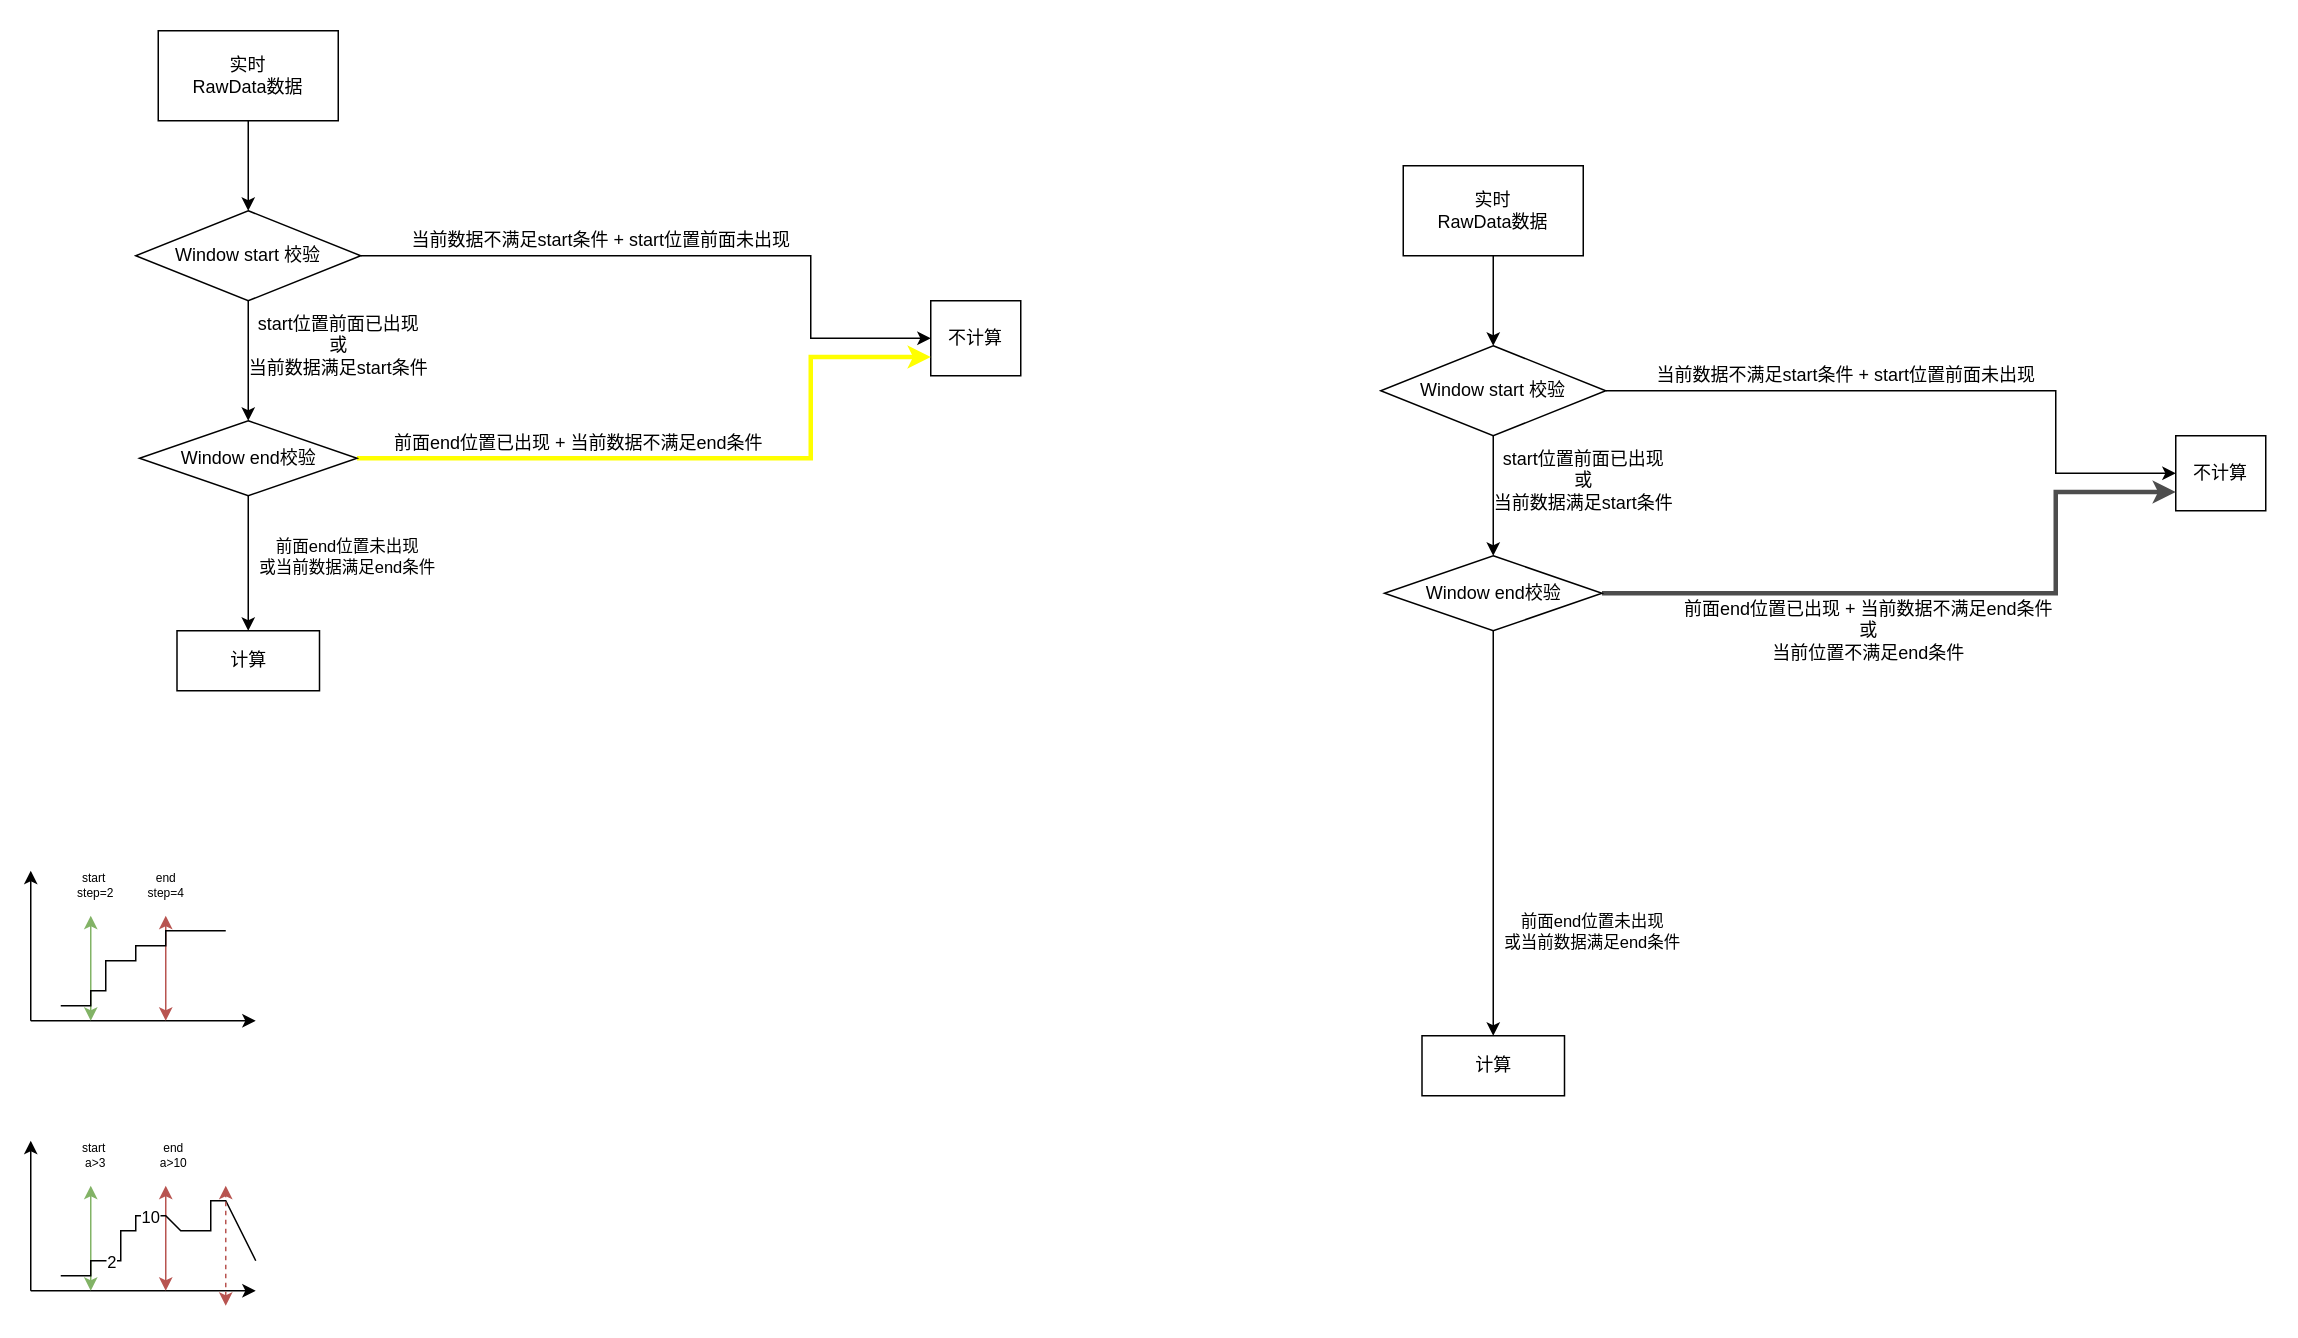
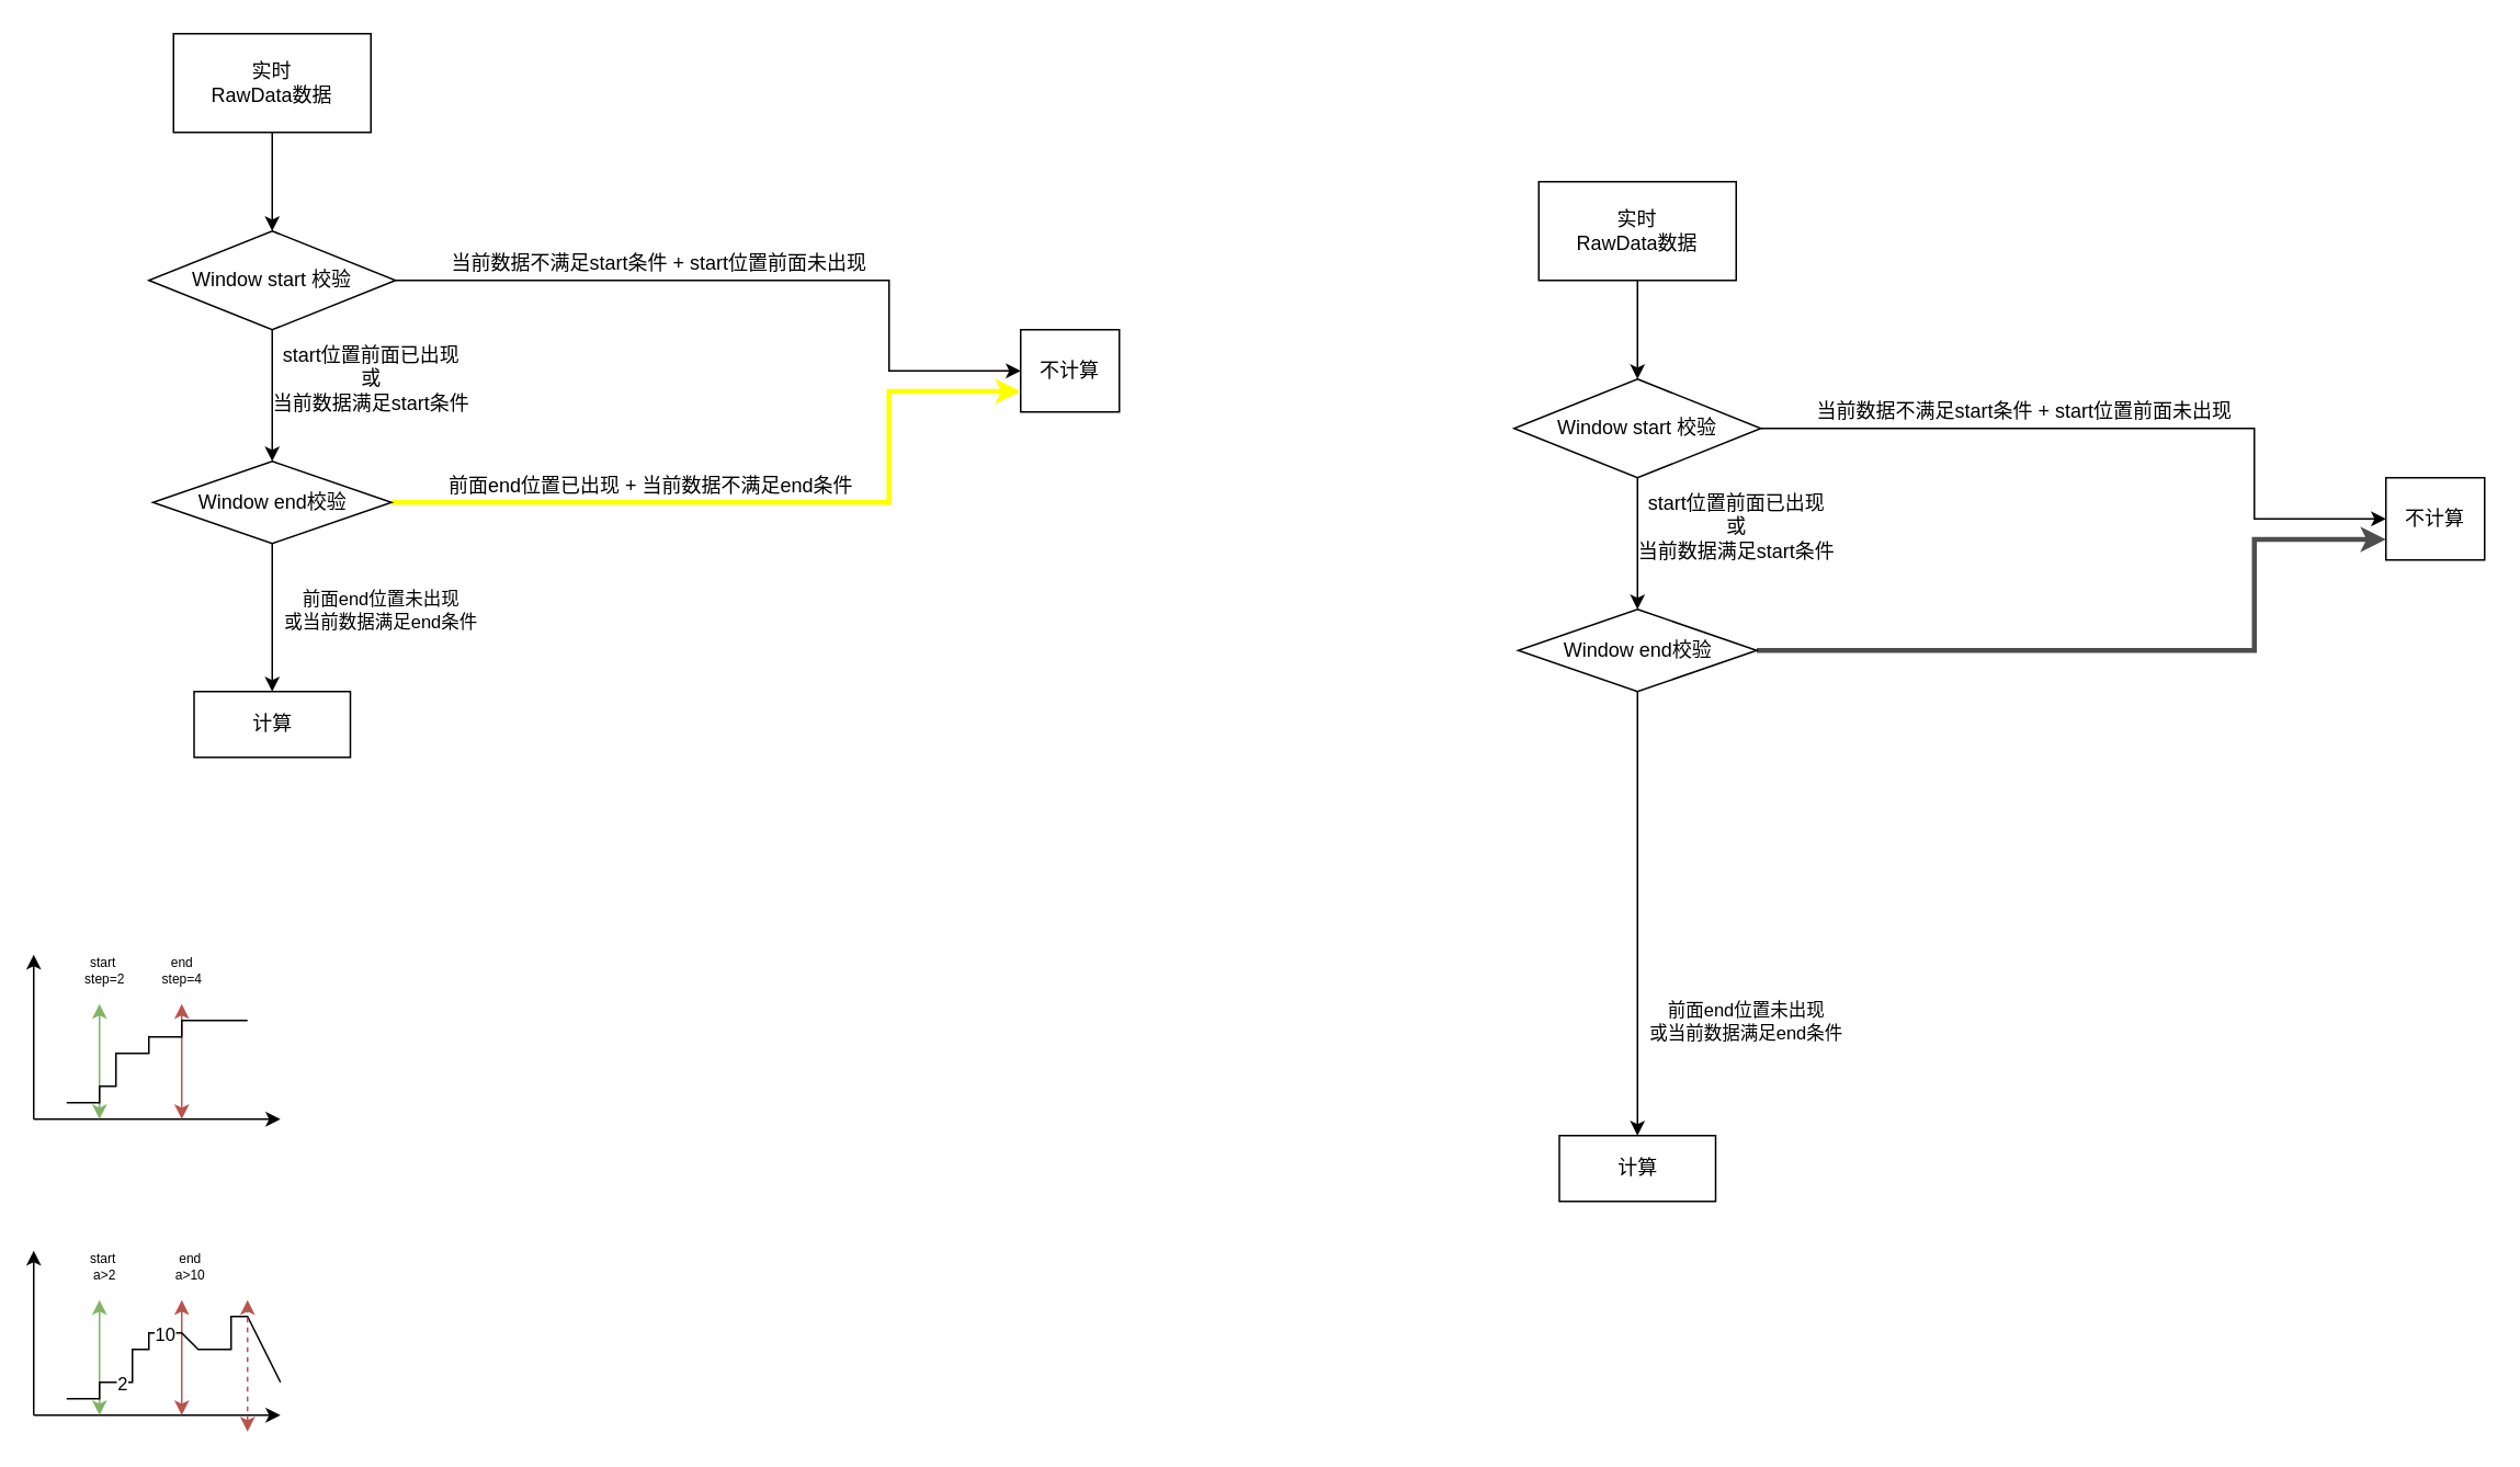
  <mxCell id="0" />
  <mxCell id="1" parent="0" />
  <mxCell id="2" value="" style="edgeStyle=orthogonalEdgeStyle;rounded=0;orthogonalLoop=1;jettySize=auto;html=1;" edge="1" parent="1" source="3" target="6"><mxGeometry relative="1" as="geometry" /></mxCell>
  <mxCell id="3" value="实时&lt;br&gt;RawData数据" style="rounded=0;whiteSpace=wrap;html=1;" vertex="1" parent="1"><mxGeometry x="105" y="20" width="120" height="60" as="geometry" /></mxCell>
  <mxCell id="4" value="" style="edgeStyle=orthogonalEdgeStyle;rounded=0;orthogonalLoop=1;jettySize=auto;html=1;" edge="1" parent="1" source="6" target="7"><mxGeometry relative="1" as="geometry"><Array as="points"><mxPoint x="540" y="170" /><mxPoint x="540" y="225" /></Array></mxGeometry></mxCell>
  <mxCell id="5" value="" style="edgeStyle=orthogonalEdgeStyle;rounded=0;orthogonalLoop=1;jettySize=auto;html=1;" edge="1" parent="1" source="6" target="12"><mxGeometry relative="1" as="geometry" /></mxCell>
  <mxCell id="6" value="Window start 校验" style="rhombus;whiteSpace=wrap;html=1;rounded=0;" vertex="1" parent="1"><mxGeometry x="90" y="140" width="150" height="60" as="geometry" /></mxCell>
  <mxCell id="7" value="不计算" style="whiteSpace=wrap;html=1;rounded=0;" vertex="1" parent="1"><mxGeometry x="620" y="200" width="60" height="50" as="geometry" /></mxCell>
  <mxCell id="8" value="当前数据不满足start条件 + start位置前面未出现" style="text;html=1;align=center;verticalAlign=middle;resizable=0;points=[];autosize=1;strokeColor=none;fillColor=none;" vertex="1" parent="1"><mxGeometry x="260" y="145" width="280" height="30" as="geometry" /></mxCell>
  <mxCell id="9" value="" style="edgeStyle=orthogonalEdgeStyle;rounded=0;orthogonalLoop=1;jettySize=auto;html=1;entryX=0;entryY=0.75;entryDx=0;entryDy=0;strokeColor=#FFFF00;strokeWidth=3;" edge="1" parent="1" source="12" target="7"><mxGeometry relative="1" as="geometry"><mxPoint x="630" y="350" as="targetPoint" /><Array as="points"><mxPoint x="540" y="305" /><mxPoint x="540" y="237" /></Array></mxGeometry></mxCell>
  <mxCell id="10" value="" style="edgeStyle=orthogonalEdgeStyle;rounded=0;orthogonalLoop=1;jettySize=auto;html=1;" edge="1" parent="1" source="12" target="15"><mxGeometry relative="1" as="geometry" /></mxCell>
  <mxCell id="11" value="前面end位置未出现&lt;br&gt;或当前数据满足end条件&lt;br&gt;" style="edgeLabel;html=1;align=center;verticalAlign=middle;resizable=0;points=[];" vertex="1" connectable="0" parent="10"><mxGeometry x="-0.454" relative="1" as="geometry"><mxPoint x="65" y="15" as="offset" /></mxGeometry></mxCell>
  <mxCell id="12" value="Window end校验" style="rhombus;whiteSpace=wrap;html=1;rounded=0;" vertex="1" parent="1"><mxGeometry x="92.5" y="280" width="145" height="50" as="geometry" /></mxCell>
  <mxCell id="13" value="start位置前面已出现&lt;br&gt;或&lt;br&gt;当前数据满足start条件" style="text;html=1;align=center;verticalAlign=middle;resizable=0;points=[];autosize=1;strokeColor=none;fillColor=none;" vertex="1" parent="1"><mxGeometry x="155" y="200" width="140" height="60" as="geometry" /></mxCell>
- <mxCell id="14" value="前面end位置已出现 + 当前数据不满足end条件" style="text;html=1;align=center;verticalAlign=middle;resizable=0;points=[];autosize=1;strokeColor=none;fillColor=none;" vertex="1" parent="1"><mxGeometry x="250" y="280" width="270" height="30" as="geometry" /></mxCell>
+ <mxCell id="14" value="前面end位置已出现 + 当前数据不满足end条件" style="text;html=1;align=center;verticalAlign=middle;resizable=0;points=[];autosize=1;strokeColor=none;fillColor=none;" vertex="1" parent="1"><mxGeometry x="260" y="280" width="270" height="30" as="geometry" /></mxCell>
  <mxCell id="15" value="计算" style="whiteSpace=wrap;html=1;rounded=0;" vertex="1" parent="1"><mxGeometry x="117.5" y="420" width="95" height="40" as="geometry" /></mxCell>
  <mxCell id="16" value="" style="endArrow=classic;html=1;rounded=0;" edge="1" parent="1"><mxGeometry width="50" height="50" relative="1" as="geometry"><mxPoint x="20" y="680" as="sourcePoint" /><mxPoint x="170" y="680" as="targetPoint" /></mxGeometry></mxCell>
  <mxCell id="17" value="" style="endArrow=classic;html=1;rounded=0;" edge="1" parent="1"><mxGeometry width="50" height="50" relative="1" as="geometry"><mxPoint x="20" y="680" as="sourcePoint" /><mxPoint x="20" y="580" as="targetPoint" /></mxGeometry></mxCell>
  <mxCell id="18" value="" style="endArrow=classic;startArrow=classic;html=1;rounded=0;fillColor=#d5e8d4;strokeColor=#82b366;" edge="1" parent="1"><mxGeometry width="50" height="50" relative="1" as="geometry"><mxPoint x="60" y="680" as="sourcePoint" /><mxPoint x="60" y="610" as="targetPoint" /></mxGeometry></mxCell>
  <mxCell id="19" value="" style="endArrow=classic;startArrow=classic;html=1;rounded=0;fillColor=#f8cecc;strokeColor=#b85450;" edge="1" parent="1"><mxGeometry width="50" height="50" relative="1" as="geometry"><mxPoint x="110" y="680" as="sourcePoint" /><mxPoint x="110" y="610" as="targetPoint" /></mxGeometry></mxCell>
  <mxCell id="20" value="" style="endArrow=none;html=1;rounded=0;" edge="1" parent="1"><mxGeometry width="50" height="50" relative="1" as="geometry"><mxPoint x="40" y="670" as="sourcePoint" /><mxPoint x="150" y="620" as="targetPoint" /><Array as="points"><mxPoint x="60" y="670" /><mxPoint x="60" y="660" /><mxPoint x="70" y="660" /><mxPoint x="70" y="640" /><mxPoint x="90" y="640" /><mxPoint x="90" y="630" /><mxPoint x="110" y="630" /><mxPoint x="110" y="620" /></Array></mxGeometry></mxCell>
  <mxCell id="21" value="&lt;font style=&quot;font-size: 8px;&quot;&gt;start&amp;nbsp;&lt;br style=&quot;&quot;&gt;step=2&lt;/font&gt;" style="text;html=1;align=center;verticalAlign=middle;resizable=0;points=[];autosize=1;strokeColor=none;fillColor=none;fontSize=5;" vertex="1" parent="1"><mxGeometry x="32.5" y="570" width="60" height="40" as="geometry" /></mxCell>
  <mxCell id="22" value="&lt;font style=&quot;font-size: 8px;&quot;&gt;end&lt;br style=&quot;&quot;&gt;step=4&lt;/font&gt;" style="text;html=1;align=center;verticalAlign=middle;resizable=0;points=[];autosize=1;strokeColor=none;fillColor=none;fontSize=5;" vertex="1" parent="1"><mxGeometry x="80" y="570" width="60" height="40" as="geometry" /></mxCell>
  <mxCell id="23" value="" style="endArrow=classic;html=1;rounded=0;" edge="1" parent="1"><mxGeometry width="50" height="50" relative="1" as="geometry"><mxPoint x="20" y="860" as="sourcePoint" /><mxPoint x="170" y="860" as="targetPoint" /></mxGeometry></mxCell>
  <mxCell id="24" value="" style="endArrow=classic;html=1;rounded=0;" edge="1" parent="1"><mxGeometry width="50" height="50" relative="1" as="geometry"><mxPoint x="20" y="860" as="sourcePoint" /><mxPoint x="20" y="760" as="targetPoint" /></mxGeometry></mxCell>
  <mxCell id="25" value="" style="endArrow=classic;startArrow=classic;html=1;rounded=0;fillColor=#d5e8d4;strokeColor=#82b366;" edge="1" parent="1"><mxGeometry width="50" height="50" relative="1" as="geometry"><mxPoint x="60" y="860" as="sourcePoint" /><mxPoint x="60" y="790" as="targetPoint" /></mxGeometry></mxCell>
  <mxCell id="26" value="" style="endArrow=classic;startArrow=classic;html=1;rounded=0;fillColor=#f8cecc;strokeColor=#b85450;" edge="1" parent="1"><mxGeometry width="50" height="50" relative="1" as="geometry"><mxPoint x="110" y="860" as="sourcePoint" /><mxPoint x="110" y="790" as="targetPoint" /></mxGeometry></mxCell>
  <mxCell id="27" value="" style="endArrow=none;html=1;rounded=0;" edge="1" parent="1"><mxGeometry width="50" height="50" relative="1" as="geometry"><mxPoint x="40" y="850" as="sourcePoint" /><mxPoint x="170" y="840" as="targetPoint" /><Array as="points"><mxPoint x="60" y="850" /><mxPoint x="60" y="840" /><mxPoint x="80" y="840" /><mxPoint x="80" y="830" /><mxPoint x="80" y="820" /><mxPoint x="90" y="820" /><mxPoint x="90" y="810" /><mxPoint x="110" y="810" /><mxPoint x="120" y="820" /><mxPoint x="140" y="820" /><mxPoint x="140" y="800" /><mxPoint x="150" y="800" /></Array></mxGeometry></mxCell>
  <mxCell id="28" value="10" style="edgeLabel;html=1;align=center;verticalAlign=middle;resizable=0;points=[];" vertex="1" connectable="0" parent="27"><mxGeometry x="0.231" y="1" relative="1" as="geometry"><mxPoint x="-31" y="-9" as="offset" /></mxGeometry></mxCell>
  <mxCell id="29" value="2" style="edgeLabel;html=1;align=center;verticalAlign=middle;resizable=0;points=[];" vertex="1" connectable="0" parent="27"><mxGeometry x="-0.604" relative="1" as="geometry"><mxPoint as="offset" /></mxGeometry></mxCell>
- <mxCell id="30" value="&lt;font style=&quot;font-size: 8px;&quot;&gt;start&amp;nbsp;&lt;br style=&quot;&quot;&gt;a&amp;gt;3&lt;/font&gt;" style="text;html=1;align=center;verticalAlign=middle;resizable=0;points=[];autosize=1;strokeColor=none;fillColor=none;fontSize=5;" vertex="1" parent="1"><mxGeometry x="37.5" y="750" width="50" height="40" as="geometry" /></mxCell>
+ <mxCell id="30" value="&lt;font style=&quot;font-size: 8px;&quot;&gt;start&amp;nbsp;&lt;br style=&quot;&quot;&gt;a&amp;gt;2&lt;/font&gt;" style="text;html=1;align=center;verticalAlign=middle;resizable=0;points=[];autosize=1;strokeColor=none;fillColor=none;fontSize=5;" vertex="1" parent="1"><mxGeometry x="37.5" y="750" width="50" height="40" as="geometry" /></mxCell>
  <mxCell id="31" value="&lt;font style=&quot;font-size: 8px;&quot;&gt;end&lt;br style=&quot;&quot;&gt;a&amp;gt;10&lt;/font&gt;" style="text;html=1;align=center;verticalAlign=middle;resizable=0;points=[];autosize=1;strokeColor=none;fillColor=none;fontSize=5;" vertex="1" parent="1"><mxGeometry x="90" y="750" width="50" height="40" as="geometry" /></mxCell>
  <mxCell id="32" value="" style="endArrow=classic;startArrow=classic;html=1;rounded=0;fillColor=#f8cecc;strokeColor=#b85450;dashed=1;" edge="1" parent="1"><mxGeometry width="50" height="50" relative="1" as="geometry"><mxPoint x="150" y="870" as="sourcePoint" /><mxPoint x="150" y="790" as="targetPoint" /></mxGeometry></mxCell>
  <mxCell id="33" value="" style="edgeStyle=orthogonalEdgeStyle;rounded=0;orthogonalLoop=1;jettySize=auto;html=1;" edge="1" parent="1" source="34" target="37"><mxGeometry relative="1" as="geometry" /></mxCell>
  <mxCell id="34" value="实时&lt;br&gt;RawData数据" style="rounded=0;whiteSpace=wrap;html=1;" vertex="1" parent="1"><mxGeometry x="935" y="110" width="120" height="60" as="geometry" /></mxCell>
  <mxCell id="35" value="" style="edgeStyle=orthogonalEdgeStyle;rounded=0;orthogonalLoop=1;jettySize=auto;html=1;" edge="1" parent="1" source="37" target="38"><mxGeometry relative="1" as="geometry"><Array as="points"><mxPoint x="1370" y="260" /><mxPoint x="1370" y="315" /></Array></mxGeometry></mxCell>
  <mxCell id="36" value="" style="edgeStyle=orthogonalEdgeStyle;rounded=0;orthogonalLoop=1;jettySize=auto;html=1;" edge="1" parent="1" source="37" target="43"><mxGeometry relative="1" as="geometry" /></mxCell>
  <mxCell id="37" value="Window start 校验" style="rhombus;whiteSpace=wrap;html=1;rounded=0;" vertex="1" parent="1"><mxGeometry x="920" y="230" width="150" height="60" as="geometry" /></mxCell>
  <mxCell id="38" value="不计算" style="whiteSpace=wrap;html=1;rounded=0;" vertex="1" parent="1"><mxGeometry x="1450" y="290" width="60" height="50" as="geometry" /></mxCell>
  <mxCell id="39" value="当前数据不满足start条件 + start位置前面未出现" style="text;html=1;align=center;verticalAlign=middle;resizable=0;points=[];autosize=1;strokeColor=none;fillColor=none;" vertex="1" parent="1"><mxGeometry x="1090" y="235" width="280" height="30" as="geometry" /></mxCell>
  <mxCell id="40" value="" style="edgeStyle=orthogonalEdgeStyle;rounded=0;orthogonalLoop=1;jettySize=auto;html=1;entryX=0;entryY=0.75;entryDx=0;entryDy=0;strokeColor=#4D4D4D;strokeWidth=3;" edge="1" parent="1" source="43" target="38"><mxGeometry relative="1" as="geometry"><mxPoint x="1460" y="440" as="targetPoint" /><Array as="points"><mxPoint x="1370" y="395" /><mxPoint x="1370" y="327" /></Array></mxGeometry></mxCell>
  <mxCell id="41" value="" style="edgeStyle=orthogonalEdgeStyle;rounded=0;orthogonalLoop=1;jettySize=auto;html=1;" edge="1" parent="1" source="43" target="46"><mxGeometry relative="1" as="geometry" /></mxCell>
  <mxCell id="42" value="前面end位置未出现&lt;br&gt;或当前数据满足end条件&lt;br&gt;" style="edgeLabel;html=1;align=center;verticalAlign=middle;resizable=0;points=[];" vertex="1" connectable="0" parent="41"><mxGeometry x="-0.454" relative="1" as="geometry"><mxPoint x="65" y="126" as="offset" /></mxGeometry></mxCell>
  <mxCell id="43" value="Window end校验" style="rhombus;whiteSpace=wrap;html=1;rounded=0;" vertex="1" parent="1"><mxGeometry x="922.5" y="370" width="145" height="50" as="geometry" /></mxCell>
  <mxCell id="44" value="start位置前面已出现&lt;br&gt;或&lt;br&gt;当前数据满足start条件" style="text;html=1;align=center;verticalAlign=middle;resizable=0;points=[];autosize=1;strokeColor=none;fillColor=none;" vertex="1" parent="1"><mxGeometry x="985" y="290" width="140" height="60" as="geometry" /></mxCell>
- <mxCell id="45" value="前面end位置已出现 + 当前数据不满足end条件&lt;br&gt;或&lt;br&gt;当前位置不满足end条件" style="text;html=1;align=center;verticalAlign=middle;resizable=0;points=[];autosize=1;strokeColor=none;fillColor=none;" vertex="1" parent="1"><mxGeometry x="1110" y="390" width="270" height="60" as="geometry" /></mxCell>
  <mxCell id="46" value="计算" style="whiteSpace=wrap;html=1;rounded=0;" vertex="1" parent="1"><mxGeometry x="947.5" y="690" width="95" height="40" as="geometry" /></mxCell>
